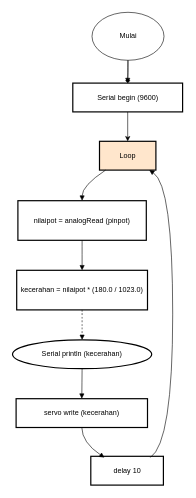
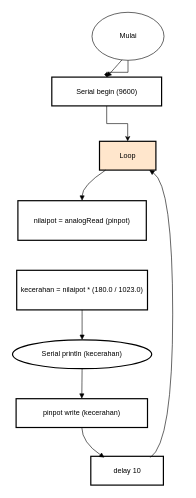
  <mxCell id="0" />
  <mxCell id="1" parent="0" />
  <mxCell id="2" style="edgeStyle=orthogonalEdgeStyle;rounded=0;orthogonalLoop=1;jettySize=auto;html=1;" edge="1" parent="1" source="3" target="4"><mxGeometry relative="1" as="geometry" /></mxCell>
- <mxCell id="3" value="Serial begin (9600)" style="whiteSpace=wrap;strokeWidth=2;" vertex="1" parent="1"><mxGeometry x="120.5" y="138" width="183" height="48" as="geometry" /></mxCell>
+ <mxCell id="3" value="Serial begin (9600)" style="whiteSpace=wrap;strokeWidth=2;" vertex="1" parent="1"><mxGeometry x="85.5" y="128" width="183" height="48" as="geometry" /></mxCell>
  <mxCell id="4" value="Loop" style="whiteSpace=wrap;strokeWidth=2;fillColor=#ffe6cc;" vertex="1" parent="1"><mxGeometry x="165" y="235" width="94" height="48" as="geometry" /></mxCell>
  <mxCell id="5" value="nilaipot = analogRead (pinpot)" style="whiteSpace=wrap;strokeWidth=2;" vertex="1" parent="1"><mxGeometry x="29" y="334" width="214" height="66" as="geometry" /></mxCell>
  <mxCell id="6" value="kecerahan = nilaipot * (180.0 / 1023.0)" style="whiteSpace=wrap;strokeWidth=2;" vertex="1" parent="1"><mxGeometry x="27" y="450" width="218" height="66" as="geometry" /></mxCell>
  <mxCell id="7" value="Serial println (kecerahan)" style="ellipse;whiteSpace=wrap;strokeWidth=2;" vertex="1" parent="1"><mxGeometry x="20" y="566" width="232" height="48" as="geometry" /></mxCell>
- <mxCell id="8" value="servo write (kecerahan)" style="whiteSpace=wrap;strokeWidth=2;" vertex="1" parent="1"><mxGeometry x="26" y="664" width="219" height="48" as="geometry" /></mxCell>
+ <mxCell id="8" value="pinpot write (kecerahan)" style="whiteSpace=wrap;strokeWidth=2;" vertex="1" parent="1"><mxGeometry x="26" y="664" width="219" height="48" as="geometry" /></mxCell>
  <mxCell id="9" value="delay 10" style="whiteSpace=wrap;strokeWidth=2;" vertex="1" parent="1"><mxGeometry x="150.5" y="760" width="121" height="48" as="geometry" /></mxCell>
  <mxCell id="10" value="" style="curved=1;startArrow=none;endArrow=block;exitX=0.51;exitY=1.01;entryX=0.5;entryY=0.01;rounded=0;" edge="1" parent="1" target="3"><mxGeometry relative="1" as="geometry"><Array as="points" /><mxPoint x="212.48" y="88" as="sourcePoint" /></mxGeometry></mxCell>
  <mxCell id="11" value="" style="curved=1;startArrow=none;endArrow=block;exitX=0.1;exitY=1.01;entryX=0.5;entryY=-0.01;rounded=0;" edge="1" parent="1" source="4" target="5"><mxGeometry relative="1" as="geometry"><Array as="points"><mxPoint x="136" y="309" /></Array></mxGeometry></mxCell>
- <mxCell id="12" value="" style="curved=1;startArrow=none;endArrow=block;exitX=0.5;exitY=0.99;entryX=0.5;entryY=-0.01;rounded=0;" edge="1" parent="1" source="5" target="6"><mxGeometry relative="1" as="geometry"><Array as="points" /></mxGeometry></mxCell>
- <mxCell id="13" value="" style="curved=1;startArrow=none;endArrow=block;exitX=0.5;exitY=0.99;entryX=0.5;entryY=-0.01;rounded=0;dashed=1;" edge="1" parent="1" source="6" target="7"><mxGeometry relative="1" as="geometry"><Array as="points" /></mxGeometry></mxCell>
+ <mxCell id="13" value="" style="curved=1;startArrow=none;endArrow=block;exitX=0.5;exitY=0.99;entryX=0.5;entryY=-0.01;rounded=0;" edge="1" parent="1" source="6" target="7"><mxGeometry relative="1" as="geometry"><Array as="points" /></mxGeometry></mxCell>
  <mxCell id="14" value="" style="curved=1;startArrow=none;endArrow=block;exitX=0.5;exitY=1;entryX=0.5;entryY=0;rounded=0;" edge="1" parent="1" source="7" target="8"><mxGeometry relative="1" as="geometry"><Array as="points" /></mxGeometry></mxCell>
  <mxCell id="15" value="" style="curved=1;startArrow=none;endArrow=block;exitX=0.5;exitY=1.01;entryX=0.19;entryY=0.01;rounded=0;" edge="1" parent="1" source="8"><mxGeometry relative="1" as="geometry"><Array as="points"><mxPoint x="136" y="737" /></Array><mxPoint x="173.224" y="762" as="targetPoint" /></mxGeometry></mxCell>
  <mxCell id="16" value="" style="curved=1;startArrow=none;endArrow=block;exitX=0.81;exitY=0.01;entryX=0.89;entryY=1.01;rounded=0;" edge="1" parent="1" target="4"><mxGeometry relative="1" as="geometry"><Array as="points"><mxPoint x="287" y="737" /><mxPoint x="287" y="309" /></Array><mxPoint x="249.776" y="762" as="sourcePoint" /></mxGeometry></mxCell>
  <mxCell id="17" value="" style="edgeStyle=orthogonalEdgeStyle;rounded=0;orthogonalLoop=1;jettySize=auto;html=1;endArrow=diamond;" edge="1" parent="1" source="18" target="3"><mxGeometry relative="1" as="geometry" /></mxCell>
  <mxCell id="18" value="Mulai" style="ellipse;whiteSpace=wrap;html=1;" vertex="1" parent="1"><mxGeometry x="152.5" y="20" width="120" height="80" as="geometry" /></mxCell>
